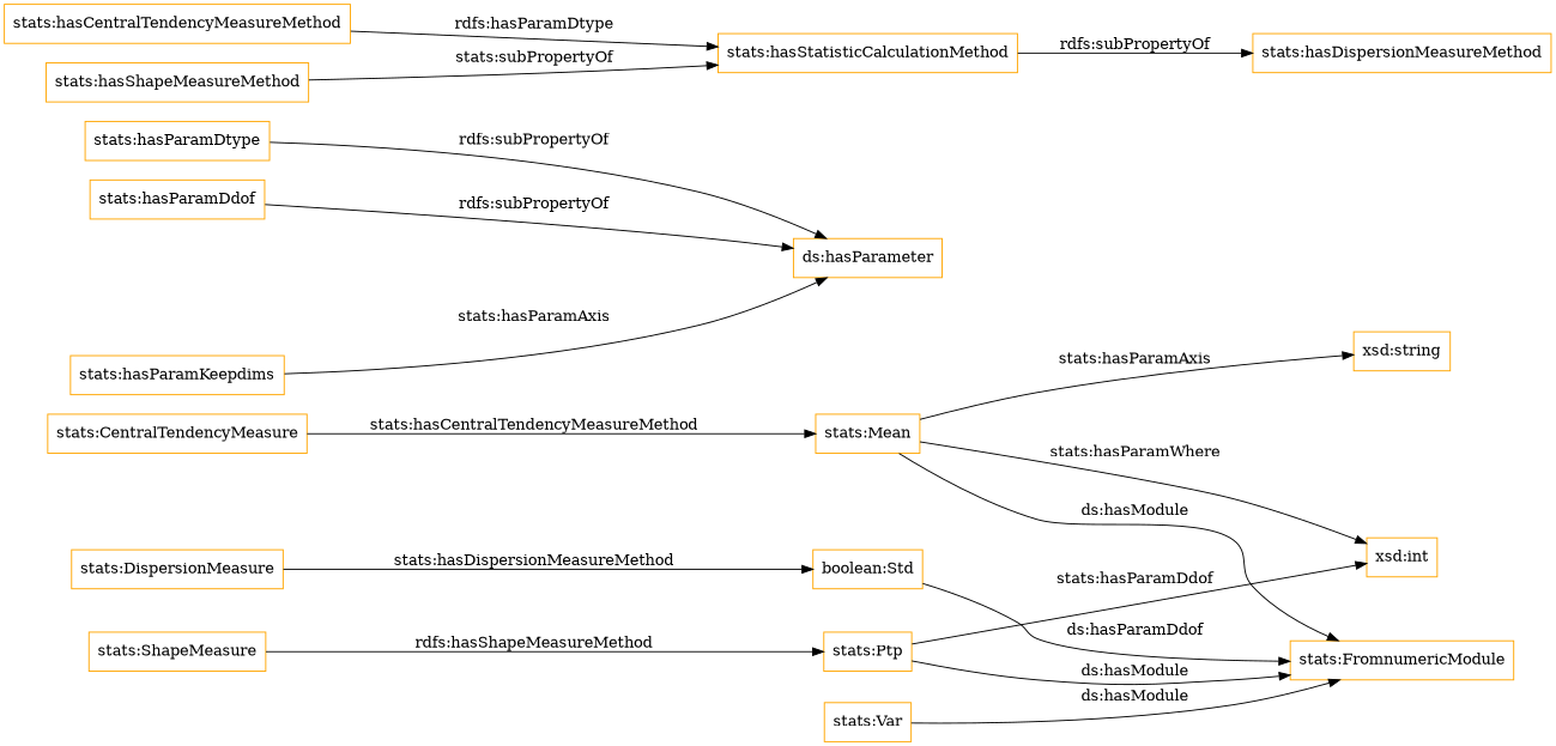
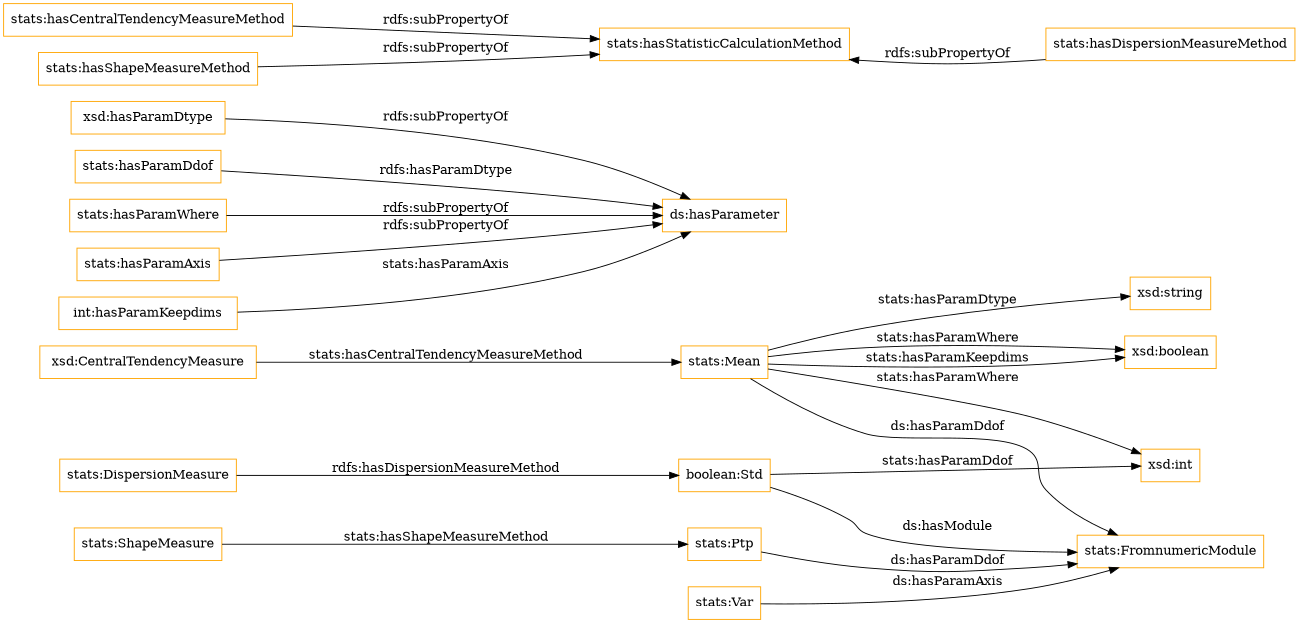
  digraph {
    rankdir=LR
    node [color=orange shape=rectangle]
    n1 [label="boolean:Std"]
    "stats:FromnumericModule"
    "xsd:int"
    "stats:ShapeMeasure"
    "stats:Ptp"
    "stats:Var"
-   "stats:CentralTendencyMeasure"
+   "stats:CentralTendencyMeasure" [label="xsd:CentralTendencyMeasure"]
    "stats:Mean"
    "xsd:string"
+   "xsd:boolean"
    "stats:DispersionMeasure"
-   "stats:hasParamDtype"
+   "stats:hasParamDtype" [label="xsd:hasParamDtype"]
    "ds:hasParameter"
    "stats:hasCentralTendencyMeasureMethod"
    "stats:hasStatisticCalculationMethod"
    "stats:hasDispersionMeasureMethod"
    "stats:hasParamDdof"
+   "stats:hasParamWhere"
+   "stats:hasParamAxis"
    "stats:hasShapeMeasureMethod"
-   "stats:hasParamKeepdims"
-   n1 -> "stats:FromnumericModule" [label="ds:hasParamDdof"]
-   "stats:Ptp" -> "xsd:int" [label="stats:hasParamDdof"]
-   "stats:ShapeMeasure" -> "stats:Ptp" [label="rdfs:hasShapeMeasureMethod"]
-   "stats:Ptp" -> "stats:FromnumericModule" [label="ds:hasModule"]
-   "stats:Var" -> "stats:FromnumericModule" [label="ds:hasModule"]
+   "stats:hasParamKeepdims" [label="int:hasParamKeepdims"]
+   n1 -> "stats:FromnumericModule" [label="ds:hasModule"]
+   n1 -> "xsd:int" [label="stats:hasParamDdof"]
+   "stats:ShapeMeasure" -> "stats:Ptp" [label="stats:hasShapeMeasureMethod"]
+   "stats:Ptp" -> "stats:FromnumericModule" [label="ds:hasParamDdof"]
+   "stats:Var" -> "stats:FromnumericModule" [label="ds:hasParamAxis"]
    "stats:CentralTendencyMeasure" -> "stats:Mean" [label="stats:hasCentralTendencyMeasureMethod"]
-   "stats:Mean" -> "stats:FromnumericModule" [label="ds:hasModule"]
+   "stats:Mean" -> "stats:FromnumericModule" [label="ds:hasParamDdof"]
    "stats:Mean" -> "xsd:int" [label="stats:hasParamWhere"]
-   "stats:Mean" -> "xsd:string" [label="stats:hasParamAxis"]
-   "stats:DispersionMeasure" -> n1 [label="stats:hasDispersionMeasureMethod"]
+   "stats:Mean" -> "xsd:string" [label="stats:hasParamDtype"]
+   "stats:Mean" -> "xsd:boolean" [label="stats:hasParamWhere"]
+   "stats:Mean" -> "xsd:boolean" [label="stats:hasParamKeepdims"]
+   "stats:DispersionMeasure" -> n1 [label="rdfs:hasDispersionMeasureMethod"]
    "stats:hasParamDtype" -> "ds:hasParameter" [label="rdfs:subPropertyOf"]
-   "stats:hasCentralTendencyMeasureMethod" -> "stats:hasStatisticCalculationMethod" [label="rdfs:hasParamDtype"]
-   "stats:hasStatisticCalculationMethod" -> "stats:hasDispersionMeasureMethod" [label="rdfs:subPropertyOf"]
-   "stats:hasParamDdof" -> "ds:hasParameter" [label="rdfs:subPropertyOf"]
-   "stats:hasShapeMeasureMethod" -> "stats:hasStatisticCalculationMethod" [label="stats:subPropertyOf"]
+   "stats:hasCentralTendencyMeasureMethod" -> "stats:hasStatisticCalculationMethod" [label="rdfs:subPropertyOf"]
+   "stats:hasDispersionMeasureMethod" -> "stats:hasStatisticCalculationMethod" [label="rdfs:subPropertyOf"]
+   "stats:hasParamDdof" -> "ds:hasParameter" [label="rdfs:hasParamDtype"]
+   "stats:hasParamWhere" -> "ds:hasParameter" [label="rdfs:subPropertyOf"]
+   "stats:hasParamAxis" -> "ds:hasParameter" [label="rdfs:subPropertyOf"]
+   "stats:hasShapeMeasureMethod" -> "stats:hasStatisticCalculationMethod" [label="rdfs:subPropertyOf"]
    "stats:hasParamKeepdims" -> "ds:hasParameter" [label="stats:hasParamAxis"]
  }
